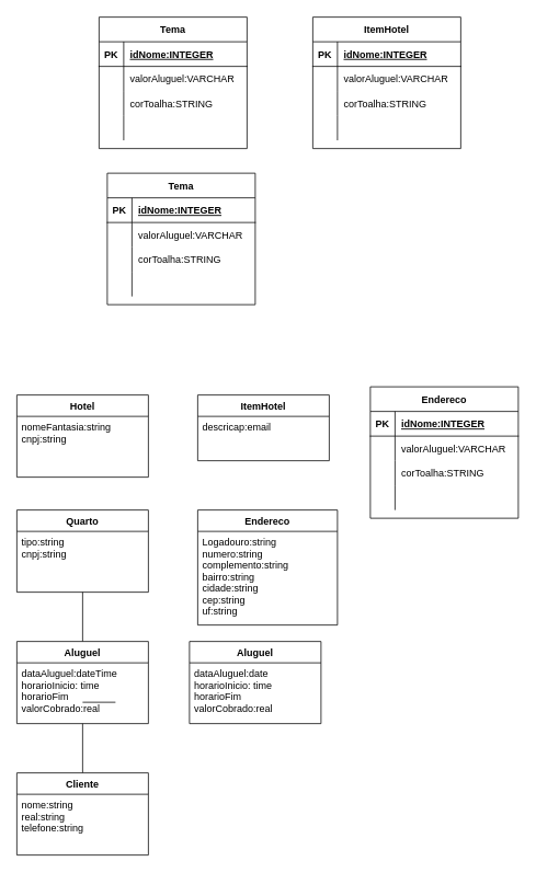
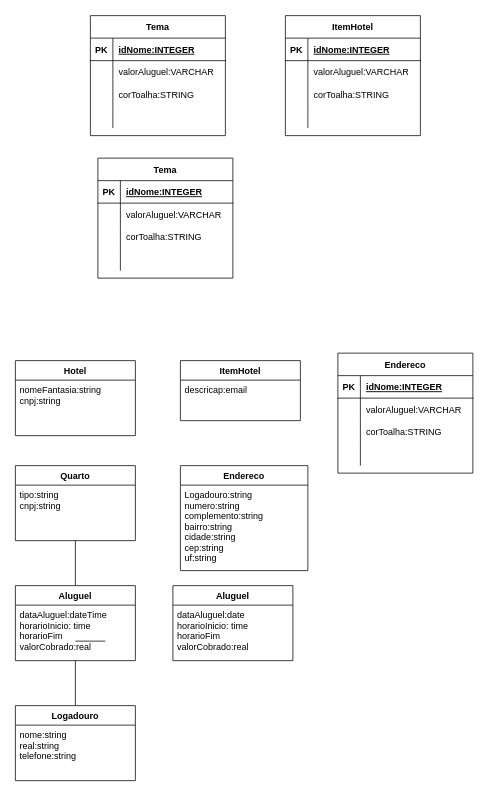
  <mxCell id="0" />
  <mxCell id="1" parent="0" />
  <mxCell id="2" style="rounded=1;sketch=0;jumpStyle=line;orthogonalLoop=1;jettySize=auto;html=1;entryX=0.5;entryY=0;entryDx=0;entryDy=0;shadow=0;strokeColor=#000000;strokeWidth=1;startArrow=none;startFill=0;endArrow=none;endFill=0;" edge="1" parent="1" source="3" target="6"><mxGeometry relative="1" as="geometry" /></mxCell>
  <mxCell id="3" value="Quarto" style="swimlane;fontStyle=1;align=center;verticalAlign=top;childLayout=stackLayout;horizontal=1;startSize=26;horizontalStack=0;resizeParent=1;resizeParentMax=0;resizeLast=0;collapsible=1;marginBottom=0;" vertex="1" parent="1"><mxGeometry x="20" y="620" width="160" height="100" as="geometry" /></mxCell>
  <mxCell id="4" value="tipo:string&#10;cnpj:string&#10;" style="text;strokeColor=none;fillColor=none;align=left;verticalAlign=top;spacingLeft=4;spacingRight=4;overflow=hidden;rotatable=0;points=[[0,0.5],[1,0.5]];portConstraint=eastwest;" vertex="1" parent="3"><mxGeometry y="26" width="160" height="74" as="geometry" /></mxCell>
  <mxCell id="5" style="edgeStyle=none;rounded=0;sketch=0;jumpStyle=line;orthogonalLoop=1;jettySize=auto;html=1;entryX=0.5;entryY=0;entryDx=0;entryDy=0;shadow=0;startArrow=none;startFill=0;endArrow=none;endFill=0;strokeColor=#000000;strokeWidth=1;" edge="1" parent="1" source="6" target="9"><mxGeometry relative="1" as="geometry" /></mxCell>
  <mxCell id="6" value="Aluguel" style="swimlane;fontStyle=1;align=center;verticalAlign=top;childLayout=stackLayout;horizontal=1;startSize=26;horizontalStack=0;resizeParent=1;resizeParentMax=0;resizeLast=0;collapsible=1;marginBottom=0;" vertex="1" parent="1"><mxGeometry x="20" y="780" width="160" height="100" as="geometry" /></mxCell>
  <mxCell id="7" value="dataAluguel:dateTime&#10;horarioInicio: time&#10;horarioFim&#10;valorCobrado:real" style="text;strokeColor=none;fillColor=none;align=left;verticalAlign=top;spacingLeft=4;spacingRight=4;overflow=hidden;rotatable=0;points=[[0,0.5],[1,0.5]];portConstraint=eastwest;" vertex="1" parent="6"><mxGeometry y="26" width="160" height="74" as="geometry" /></mxCell>
  <mxCell id="8" value="" style="line;strokeWidth=1;fillColor=none;align=left;verticalAlign=middle;spacingTop=-1;spacingLeft=3;spacingRight=3;rotatable=0;labelPosition=right;points=[];portConstraint=eastwest;" vertex="1" parent="1"><mxGeometry x="100" y="850" width="40" height="8" as="geometry" /></mxCell>
- <mxCell id="9" value="Cliente" style="swimlane;fontStyle=1;align=center;verticalAlign=top;childLayout=stackLayout;horizontal=1;startSize=26;horizontalStack=0;resizeParent=1;resizeParentMax=0;resizeLast=0;collapsible=1;marginBottom=0;" vertex="1" parent="1"><mxGeometry x="20" y="940" width="160" height="100" as="geometry" /></mxCell>
+ <mxCell id="9" value="Logadouro" style="swimlane;fontStyle=1;align=center;verticalAlign=top;childLayout=stackLayout;horizontal=1;startSize=26;horizontalStack=0;resizeParent=1;resizeParentMax=0;resizeLast=0;collapsible=1;marginBottom=0;" vertex="1" parent="1"><mxGeometry x="20" y="940" width="160" height="100" as="geometry" /></mxCell>
  <mxCell id="10" value="nome:string&#10;real:string&#10;telefone:string" style="text;strokeColor=none;fillColor=none;align=left;verticalAlign=top;spacingLeft=4;spacingRight=4;overflow=hidden;rotatable=0;points=[[0,0.5],[1,0.5]];portConstraint=eastwest;" vertex="1" parent="9"><mxGeometry y="26" width="160" height="74" as="geometry" /></mxCell>
  <mxCell id="11" value="Aluguel" style="swimlane;fontStyle=1;align=center;verticalAlign=top;childLayout=stackLayout;horizontal=1;startSize=26;horizontalStack=0;resizeParent=1;resizeParentMax=0;resizeLast=0;collapsible=1;marginBottom=0;" vertex="1" parent="1"><mxGeometry x="230" y="780" width="160" height="100" as="geometry" /></mxCell>
  <mxCell id="12" value="dataAluguel:date&#10;horarioInicio: time&#10;horarioFim&#10;valorCobrado:real" style="text;strokeColor=none;fillColor=none;align=left;verticalAlign=top;spacingLeft=4;spacingRight=4;overflow=hidden;rotatable=0;points=[[0,0.5],[1,0.5]];portConstraint=eastwest;" vertex="1" parent="11"><mxGeometry y="26" width="160" height="74" as="geometry" /></mxCell>
  <mxCell id="13" value="Hotel" style="swimlane;fontStyle=1;align=center;verticalAlign=top;childLayout=stackLayout;horizontal=1;startSize=26;horizontalStack=0;resizeParent=1;resizeParentMax=0;resizeLast=0;collapsible=1;marginBottom=0;" vertex="1" parent="1"><mxGeometry x="20" y="480" width="160" height="100" as="geometry" /></mxCell>
  <mxCell id="14" value="nomeFantasia:string&#10;cnpj:string&#10;" style="text;strokeColor=none;fillColor=none;align=left;verticalAlign=top;spacingLeft=4;spacingRight=4;overflow=hidden;rotatable=0;points=[[0,0.5],[1,0.5]];portConstraint=eastwest;" vertex="1" parent="13"><mxGeometry y="26" width="160" height="74" as="geometry" /></mxCell>
  <mxCell id="15" value="Endereco" style="swimlane;fontStyle=1;align=center;verticalAlign=top;childLayout=stackLayout;horizontal=1;startSize=26;horizontalStack=0;resizeParent=1;resizeParentMax=0;resizeLast=0;collapsible=1;marginBottom=0;" vertex="1" parent="1"><mxGeometry x="240" y="620" width="170" height="140" as="geometry" /></mxCell>
  <mxCell id="16" value="Logadouro:string&#10;numero:string&#10;complemento:string&#10;bairro:string&#10;cidade:string&#10;cep:string&#10;uf:string" style="text;strokeColor=none;fillColor=none;align=left;verticalAlign=top;spacingLeft=4;spacingRight=4;overflow=hidden;rotatable=0;points=[[0,0.5],[1,0.5]];portConstraint=eastwest;" vertex="1" parent="15"><mxGeometry y="26" width="170" height="114" as="geometry" /></mxCell>
  <mxCell id="17" value="ItemHotel" style="swimlane;fontStyle=1;align=center;verticalAlign=top;childLayout=stackLayout;horizontal=1;startSize=26;horizontalStack=0;resizeParent=1;resizeParentMax=0;resizeLast=0;collapsible=1;marginBottom=0;" vertex="1" parent="1"><mxGeometry x="240" y="480" width="160" height="80" as="geometry" /></mxCell>
  <mxCell id="18" value="descricap:email" style="text;strokeColor=none;fillColor=none;align=left;verticalAlign=top;spacingLeft=4;spacingRight=4;overflow=hidden;rotatable=0;points=[[0,0.5],[1,0.5]];portConstraint=eastwest;" vertex="1" parent="17"><mxGeometry y="26" width="160" height="54" as="geometry" /></mxCell>
  <mxCell id="19" value="Tema" style="shape=table;startSize=30;container=1;collapsible=1;childLayout=tableLayout;fixedRows=1;rowLines=0;fontStyle=1;align=center;resizeLast=1;" vertex="1" parent="1"><mxGeometry x="120" y="20" width="180" height="160" as="geometry" /></mxCell>
  <mxCell id="20" value="" style="shape=partialRectangle;collapsible=0;dropTarget=0;pointerEvents=0;fillColor=none;top=0;left=0;bottom=1;right=0;points=[[0,0.5],[1,0.5]];portConstraint=eastwest;" vertex="1" parent="19"><mxGeometry y="30" width="180" height="30" as="geometry" /></mxCell>
  <mxCell id="21" value="PK" style="shape=partialRectangle;connectable=0;fillColor=none;top=0;left=0;bottom=0;right=0;fontStyle=1;overflow=hidden;" vertex="1" parent="20"><mxGeometry width="30" height="30" as="geometry" /></mxCell>
  <mxCell id="22" value="idNome:INTEGER" style="shape=partialRectangle;connectable=0;fillColor=none;top=0;left=0;bottom=0;right=0;align=left;spacingLeft=6;fontStyle=5;overflow=hidden;" vertex="1" parent="20"><mxGeometry x="30" width="150" height="30" as="geometry" /></mxCell>
  <mxCell id="23" value="" style="shape=partialRectangle;collapsible=0;dropTarget=0;pointerEvents=0;fillColor=none;top=0;left=0;bottom=0;right=0;points=[[0,0.5],[1,0.5]];portConstraint=eastwest;" vertex="1" parent="19"><mxGeometry y="60" width="180" height="30" as="geometry" /></mxCell>
  <mxCell id="24" value="" style="shape=partialRectangle;connectable=0;fillColor=none;top=0;left=0;bottom=0;right=0;editable=1;overflow=hidden;" vertex="1" parent="23"><mxGeometry width="30" height="30" as="geometry" /></mxCell>
  <mxCell id="25" value="valorAluguel:VARCHAR" style="shape=partialRectangle;connectable=0;fillColor=none;top=0;left=0;bottom=0;right=0;align=left;spacingLeft=6;overflow=hidden;" vertex="1" parent="23"><mxGeometry x="30" width="150" height="30" as="geometry" /></mxCell>
  <mxCell id="26" value="" style="shape=partialRectangle;collapsible=0;dropTarget=0;pointerEvents=0;fillColor=none;top=0;left=0;bottom=0;right=0;points=[[0,0.5],[1,0.5]];portConstraint=eastwest;" vertex="1" parent="19"><mxGeometry y="90" width="180" height="30" as="geometry" /></mxCell>
  <mxCell id="27" value="" style="shape=partialRectangle;connectable=0;fillColor=none;top=0;left=0;bottom=0;right=0;editable=1;overflow=hidden;" vertex="1" parent="26"><mxGeometry width="30" height="30" as="geometry" /></mxCell>
  <mxCell id="28" value="corToalha:STRING" style="shape=partialRectangle;connectable=0;fillColor=none;top=0;left=0;bottom=0;right=0;align=left;spacingLeft=6;overflow=hidden;" vertex="1" parent="26"><mxGeometry x="30" width="150" height="30" as="geometry" /></mxCell>
  <mxCell id="29" value="" style="shape=partialRectangle;collapsible=0;dropTarget=0;pointerEvents=0;fillColor=none;top=0;left=0;bottom=0;right=0;points=[[0,0.5],[1,0.5]];portConstraint=eastwest;" vertex="1" parent="19"><mxGeometry y="120" width="180" height="30" as="geometry" /></mxCell>
  <mxCell id="30" value="" style="shape=partialRectangle;connectable=0;fillColor=none;top=0;left=0;bottom=0;right=0;editable=1;overflow=hidden;" vertex="1" parent="29"><mxGeometry width="30" height="30" as="geometry" /></mxCell>
  <mxCell id="31" value="" style="shape=partialRectangle;connectable=0;fillColor=none;top=0;left=0;bottom=0;right=0;align=left;spacingLeft=6;overflow=hidden;" vertex="1" parent="29"><mxGeometry x="30" width="150" height="30" as="geometry" /></mxCell>
  <mxCell id="32" value="ItemHotel" style="shape=table;startSize=30;container=1;collapsible=1;childLayout=tableLayout;fixedRows=1;rowLines=0;fontStyle=1;align=center;resizeLast=1;" vertex="1" parent="1"><mxGeometry x="380" y="20" width="180" height="160" as="geometry" /></mxCell>
  <mxCell id="33" value="" style="shape=partialRectangle;collapsible=0;dropTarget=0;pointerEvents=0;fillColor=none;top=0;left=0;bottom=1;right=0;points=[[0,0.5],[1,0.5]];portConstraint=eastwest;" vertex="1" parent="32"><mxGeometry y="30" width="180" height="30" as="geometry" /></mxCell>
  <mxCell id="34" value="PK" style="shape=partialRectangle;connectable=0;fillColor=none;top=0;left=0;bottom=0;right=0;fontStyle=1;overflow=hidden;" vertex="1" parent="33"><mxGeometry width="30" height="30" as="geometry" /></mxCell>
  <mxCell id="35" value="idNome:INTEGER" style="shape=partialRectangle;connectable=0;fillColor=none;top=0;left=0;bottom=0;right=0;align=left;spacingLeft=6;fontStyle=5;overflow=hidden;" vertex="1" parent="33"><mxGeometry x="30" width="150" height="30" as="geometry" /></mxCell>
  <mxCell id="36" value="" style="shape=partialRectangle;collapsible=0;dropTarget=0;pointerEvents=0;fillColor=none;top=0;left=0;bottom=0;right=0;points=[[0,0.5],[1,0.5]];portConstraint=eastwest;" vertex="1" parent="32"><mxGeometry y="60" width="180" height="30" as="geometry" /></mxCell>
  <mxCell id="37" value="" style="shape=partialRectangle;connectable=0;fillColor=none;top=0;left=0;bottom=0;right=0;editable=1;overflow=hidden;" vertex="1" parent="36"><mxGeometry width="30" height="30" as="geometry" /></mxCell>
  <mxCell id="38" value="valorAluguel:VARCHAR" style="shape=partialRectangle;connectable=0;fillColor=none;top=0;left=0;bottom=0;right=0;align=left;spacingLeft=6;overflow=hidden;" vertex="1" parent="36"><mxGeometry x="30" width="150" height="30" as="geometry" /></mxCell>
  <mxCell id="39" value="" style="shape=partialRectangle;collapsible=0;dropTarget=0;pointerEvents=0;fillColor=none;top=0;left=0;bottom=0;right=0;points=[[0,0.5],[1,0.5]];portConstraint=eastwest;" vertex="1" parent="32"><mxGeometry y="90" width="180" height="30" as="geometry" /></mxCell>
  <mxCell id="40" value="" style="shape=partialRectangle;connectable=0;fillColor=none;top=0;left=0;bottom=0;right=0;editable=1;overflow=hidden;" vertex="1" parent="39"><mxGeometry width="30" height="30" as="geometry" /></mxCell>
  <mxCell id="41" value="corToalha:STRING" style="shape=partialRectangle;connectable=0;fillColor=none;top=0;left=0;bottom=0;right=0;align=left;spacingLeft=6;overflow=hidden;" vertex="1" parent="39"><mxGeometry x="30" width="150" height="30" as="geometry" /></mxCell>
  <mxCell id="42" value="" style="shape=partialRectangle;collapsible=0;dropTarget=0;pointerEvents=0;fillColor=none;top=0;left=0;bottom=0;right=0;points=[[0,0.5],[1,0.5]];portConstraint=eastwest;" vertex="1" parent="32"><mxGeometry y="120" width="180" height="30" as="geometry" /></mxCell>
  <mxCell id="43" value="" style="shape=partialRectangle;connectable=0;fillColor=none;top=0;left=0;bottom=0;right=0;editable=1;overflow=hidden;" vertex="1" parent="42"><mxGeometry width="30" height="30" as="geometry" /></mxCell>
  <mxCell id="44" value="" style="shape=partialRectangle;connectable=0;fillColor=none;top=0;left=0;bottom=0;right=0;align=left;spacingLeft=6;overflow=hidden;" vertex="1" parent="42"><mxGeometry x="30" width="150" height="30" as="geometry" /></mxCell>
  <mxCell id="45" value="Tema" style="shape=table;startSize=30;container=1;collapsible=1;childLayout=tableLayout;fixedRows=1;rowLines=0;fontStyle=1;align=center;resizeLast=1;" vertex="1" parent="1"><mxGeometry x="130" y="210" width="180" height="160" as="geometry" /></mxCell>
  <mxCell id="46" value="" style="shape=partialRectangle;collapsible=0;dropTarget=0;pointerEvents=0;fillColor=none;top=0;left=0;bottom=1;right=0;points=[[0,0.5],[1,0.5]];portConstraint=eastwest;" vertex="1" parent="45"><mxGeometry y="30" width="180" height="30" as="geometry" /></mxCell>
  <mxCell id="47" value="PK" style="shape=partialRectangle;connectable=0;fillColor=none;top=0;left=0;bottom=0;right=0;fontStyle=1;overflow=hidden;" vertex="1" parent="46"><mxGeometry width="30" height="30" as="geometry" /></mxCell>
  <mxCell id="48" value="idNome:INTEGER" style="shape=partialRectangle;connectable=0;fillColor=none;top=0;left=0;bottom=0;right=0;align=left;spacingLeft=6;fontStyle=5;overflow=hidden;" vertex="1" parent="46"><mxGeometry x="30" width="150" height="30" as="geometry" /></mxCell>
  <mxCell id="49" value="" style="shape=partialRectangle;collapsible=0;dropTarget=0;pointerEvents=0;fillColor=none;top=0;left=0;bottom=0;right=0;points=[[0,0.5],[1,0.5]];portConstraint=eastwest;" vertex="1" parent="45"><mxGeometry y="60" width="180" height="30" as="geometry" /></mxCell>
  <mxCell id="50" value="" style="shape=partialRectangle;connectable=0;fillColor=none;top=0;left=0;bottom=0;right=0;editable=1;overflow=hidden;" vertex="1" parent="49"><mxGeometry width="30" height="30" as="geometry" /></mxCell>
  <mxCell id="51" value="valorAluguel:VARCHAR" style="shape=partialRectangle;connectable=0;fillColor=none;top=0;left=0;bottom=0;right=0;align=left;spacingLeft=6;overflow=hidden;" vertex="1" parent="49"><mxGeometry x="30" width="150" height="30" as="geometry" /></mxCell>
  <mxCell id="52" value="" style="shape=partialRectangle;collapsible=0;dropTarget=0;pointerEvents=0;fillColor=none;top=0;left=0;bottom=0;right=0;points=[[0,0.5],[1,0.5]];portConstraint=eastwest;" vertex="1" parent="45"><mxGeometry y="90" width="180" height="30" as="geometry" /></mxCell>
  <mxCell id="53" value="" style="shape=partialRectangle;connectable=0;fillColor=none;top=0;left=0;bottom=0;right=0;editable=1;overflow=hidden;" vertex="1" parent="52"><mxGeometry width="30" height="30" as="geometry" /></mxCell>
  <mxCell id="54" value="corToalha:STRING" style="shape=partialRectangle;connectable=0;fillColor=none;top=0;left=0;bottom=0;right=0;align=left;spacingLeft=6;overflow=hidden;" vertex="1" parent="52"><mxGeometry x="30" width="150" height="30" as="geometry" /></mxCell>
  <mxCell id="55" value="" style="shape=partialRectangle;collapsible=0;dropTarget=0;pointerEvents=0;fillColor=none;top=0;left=0;bottom=0;right=0;points=[[0,0.5],[1,0.5]];portConstraint=eastwest;" vertex="1" parent="45"><mxGeometry y="120" width="180" height="30" as="geometry" /></mxCell>
  <mxCell id="56" value="" style="shape=partialRectangle;connectable=0;fillColor=none;top=0;left=0;bottom=0;right=0;editable=1;overflow=hidden;" vertex="1" parent="55"><mxGeometry width="30" height="30" as="geometry" /></mxCell>
  <mxCell id="57" value="" style="shape=partialRectangle;connectable=0;fillColor=none;top=0;left=0;bottom=0;right=0;align=left;spacingLeft=6;overflow=hidden;" vertex="1" parent="55"><mxGeometry x="30" width="150" height="30" as="geometry" /></mxCell>
  <mxCell id="58" value="Endereco" style="shape=table;startSize=30;container=1;collapsible=1;childLayout=tableLayout;fixedRows=1;rowLines=0;fontStyle=1;align=center;resizeLast=1;" vertex="1" parent="1"><mxGeometry x="450" y="470" width="180" height="160" as="geometry" /></mxCell>
  <mxCell id="59" value="" style="shape=partialRectangle;collapsible=0;dropTarget=0;pointerEvents=0;fillColor=none;top=0;left=0;bottom=1;right=0;points=[[0,0.5],[1,0.5]];portConstraint=eastwest;" vertex="1" parent="58"><mxGeometry y="30" width="180" height="30" as="geometry" /></mxCell>
  <mxCell id="60" value="PK" style="shape=partialRectangle;connectable=0;fillColor=none;top=0;left=0;bottom=0;right=0;fontStyle=1;overflow=hidden;" vertex="1" parent="59"><mxGeometry width="30" height="30" as="geometry" /></mxCell>
  <mxCell id="61" value="idNome:INTEGER" style="shape=partialRectangle;connectable=0;fillColor=none;top=0;left=0;bottom=0;right=0;align=left;spacingLeft=6;fontStyle=5;overflow=hidden;" vertex="1" parent="59"><mxGeometry x="30" width="150" height="30" as="geometry" /></mxCell>
  <mxCell id="62" value="" style="shape=partialRectangle;collapsible=0;dropTarget=0;pointerEvents=0;fillColor=none;top=0;left=0;bottom=0;right=0;points=[[0,0.5],[1,0.5]];portConstraint=eastwest;" vertex="1" parent="58"><mxGeometry y="60" width="180" height="30" as="geometry" /></mxCell>
  <mxCell id="63" value="" style="shape=partialRectangle;connectable=0;fillColor=none;top=0;left=0;bottom=0;right=0;editable=1;overflow=hidden;" vertex="1" parent="62"><mxGeometry width="30" height="30" as="geometry" /></mxCell>
  <mxCell id="64" value="valorAluguel:VARCHAR" style="shape=partialRectangle;connectable=0;fillColor=none;top=0;left=0;bottom=0;right=0;align=left;spacingLeft=6;overflow=hidden;" vertex="1" parent="62"><mxGeometry x="30" width="150" height="30" as="geometry" /></mxCell>
  <mxCell id="65" value="" style="shape=partialRectangle;collapsible=0;dropTarget=0;pointerEvents=0;fillColor=none;top=0;left=0;bottom=0;right=0;points=[[0,0.5],[1,0.5]];portConstraint=eastwest;" vertex="1" parent="58"><mxGeometry y="90" width="180" height="30" as="geometry" /></mxCell>
  <mxCell id="66" value="" style="shape=partialRectangle;connectable=0;fillColor=none;top=0;left=0;bottom=0;right=0;editable=1;overflow=hidden;" vertex="1" parent="65"><mxGeometry width="30" height="30" as="geometry" /></mxCell>
  <mxCell id="67" value="corToalha:STRING" style="shape=partialRectangle;connectable=0;fillColor=none;top=0;left=0;bottom=0;right=0;align=left;spacingLeft=6;overflow=hidden;" vertex="1" parent="65"><mxGeometry x="30" width="150" height="30" as="geometry" /></mxCell>
  <mxCell id="68" value="" style="shape=partialRectangle;collapsible=0;dropTarget=0;pointerEvents=0;fillColor=none;top=0;left=0;bottom=0;right=0;points=[[0,0.5],[1,0.5]];portConstraint=eastwest;" vertex="1" parent="58"><mxGeometry y="120" width="180" height="30" as="geometry" /></mxCell>
  <mxCell id="69" value="" style="shape=partialRectangle;connectable=0;fillColor=none;top=0;left=0;bottom=0;right=0;editable=1;overflow=hidden;" vertex="1" parent="68"><mxGeometry width="30" height="30" as="geometry" /></mxCell>
  <mxCell id="70" value="" style="shape=partialRectangle;connectable=0;fillColor=none;top=0;left=0;bottom=0;right=0;align=left;spacingLeft=6;overflow=hidden;" vertex="1" parent="68"><mxGeometry x="30" width="150" height="30" as="geometry" /></mxCell>
